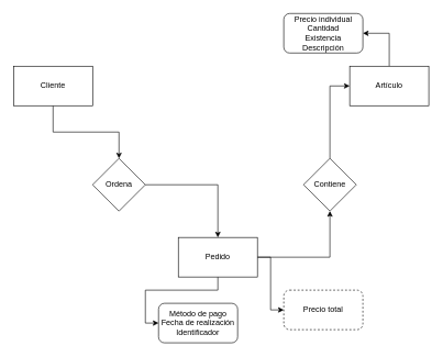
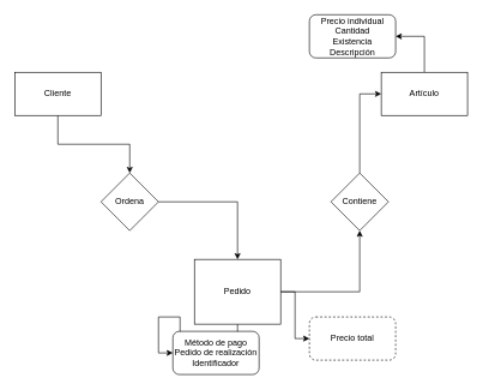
  <mxCell id="0" />
  <mxCell id="1" parent="0" />
  <mxCell id="2" style="edgeStyle=orthogonalEdgeStyle;rounded=0;orthogonalLoop=1;jettySize=auto;html=1;" edge="1" parent="1" source="3" target="11"><mxGeometry relative="1" as="geometry" /></mxCell>
  <mxCell id="3" value="Cliente" style="rounded=0;whiteSpace=wrap;html=1;" vertex="1" parent="1"><mxGeometry x="20" y="100" width="120" height="60" as="geometry" /></mxCell>
  <mxCell id="4" style="edgeStyle=orthogonalEdgeStyle;rounded=0;orthogonalLoop=1;jettySize=auto;html=1;entryX=0.5;entryY=1;entryDx=0;entryDy=0;" edge="1" parent="1" source="7" target="13"><mxGeometry relative="1" as="geometry" /></mxCell>
  <mxCell id="5" style="edgeStyle=orthogonalEdgeStyle;rounded=0;orthogonalLoop=1;jettySize=auto;html=1;entryX=0;entryY=0.5;entryDx=0;entryDy=0;" edge="1" parent="1" source="7" target="14"><mxGeometry relative="1" as="geometry" /></mxCell>
  <mxCell id="6" style="edgeStyle=orthogonalEdgeStyle;rounded=0;orthogonalLoop=1;jettySize=auto;html=1;entryX=0;entryY=0.5;entryDx=0;entryDy=0;" edge="1" parent="1" source="7" target="16"><mxGeometry relative="1" as="geometry" /></mxCell>
- <mxCell id="7" value="Pedido" style="rounded=0;whiteSpace=wrap;html=1;" vertex="1" parent="1"><mxGeometry x="270" y="360" width="120" height="60" as="geometry" /></mxCell>
+ <mxCell id="7" value="Pedido" style="rounded=0;whiteSpace=wrap;html=1;" vertex="1" parent="1"><mxGeometry x="270" y="360" width="120" height="90" as="geometry" /></mxCell>
  <mxCell id="8" style="edgeStyle=orthogonalEdgeStyle;rounded=0;orthogonalLoop=1;jettySize=auto;html=1;entryX=1;entryY=0.5;entryDx=0;entryDy=0;" edge="1" parent="1" source="9" target="15"><mxGeometry relative="1" as="geometry" /></mxCell>
  <mxCell id="9" value="Artículo" style="rounded=0;whiteSpace=wrap;html=1;" vertex="1" parent="1"><mxGeometry x="530" y="100" width="120" height="60" as="geometry" /></mxCell>
  <mxCell id="10" style="edgeStyle=orthogonalEdgeStyle;rounded=0;orthogonalLoop=1;jettySize=auto;html=1;" edge="1" parent="1" source="11" target="7"><mxGeometry relative="1" as="geometry" /></mxCell>
  <mxCell id="11" value="Ordena" style="rhombus;whiteSpace=wrap;html=1;" vertex="1" parent="1"><mxGeometry x="140" y="240" width="80" height="80" as="geometry" /></mxCell>
  <mxCell id="12" style="edgeStyle=orthogonalEdgeStyle;rounded=0;orthogonalLoop=1;jettySize=auto;html=1;entryX=0;entryY=0.5;entryDx=0;entryDy=0;" edge="1" parent="1" source="13" target="9"><mxGeometry relative="1" as="geometry" /></mxCell>
  <mxCell id="13" value="Contiene" style="rhombus;whiteSpace=wrap;html=1;" vertex="1" parent="1"><mxGeometry x="460" y="240" width="80" height="80" as="geometry" /></mxCell>
- <mxCell id="14" value="&lt;div&gt;Método de pago&lt;/div&gt;&lt;div&gt;Fecha de realización&lt;/div&gt;&lt;div&gt;Identificador&lt;/div&gt;" style="rounded=1;whiteSpace=wrap;html=1;" vertex="1" parent="1"><mxGeometry x="240" y="460" width="120" height="60" as="geometry" /></mxCell>
+ <mxCell id="14" value="&lt;div&gt;Método de pago&lt;/div&gt;&lt;div&gt;Pedido de realización&lt;/div&gt;&lt;div&gt;Identificador&lt;/div&gt;" style="rounded=1;whiteSpace=wrap;html=1;" vertex="1" parent="1"><mxGeometry x="240" y="460" width="120" height="60" as="geometry" /></mxCell>
  <mxCell id="15" value="Precio individual&lt;div&gt;Cantidad&lt;/div&gt;&lt;div&gt;Existencia&lt;/div&gt;&lt;div&gt;Descripción&lt;/div&gt;" style="rounded=1;whiteSpace=wrap;html=1;" vertex="1" parent="1"><mxGeometry x="430" width="120" height="60" as="geometry" y="20" /></mxCell>
  <mxCell id="16" value="Precio total" style="rounded=1;whiteSpace=wrap;html=1;dashed=1;" vertex="1" parent="1"><mxGeometry x="430" y="440" width="120" height="60" as="geometry" /></mxCell>
